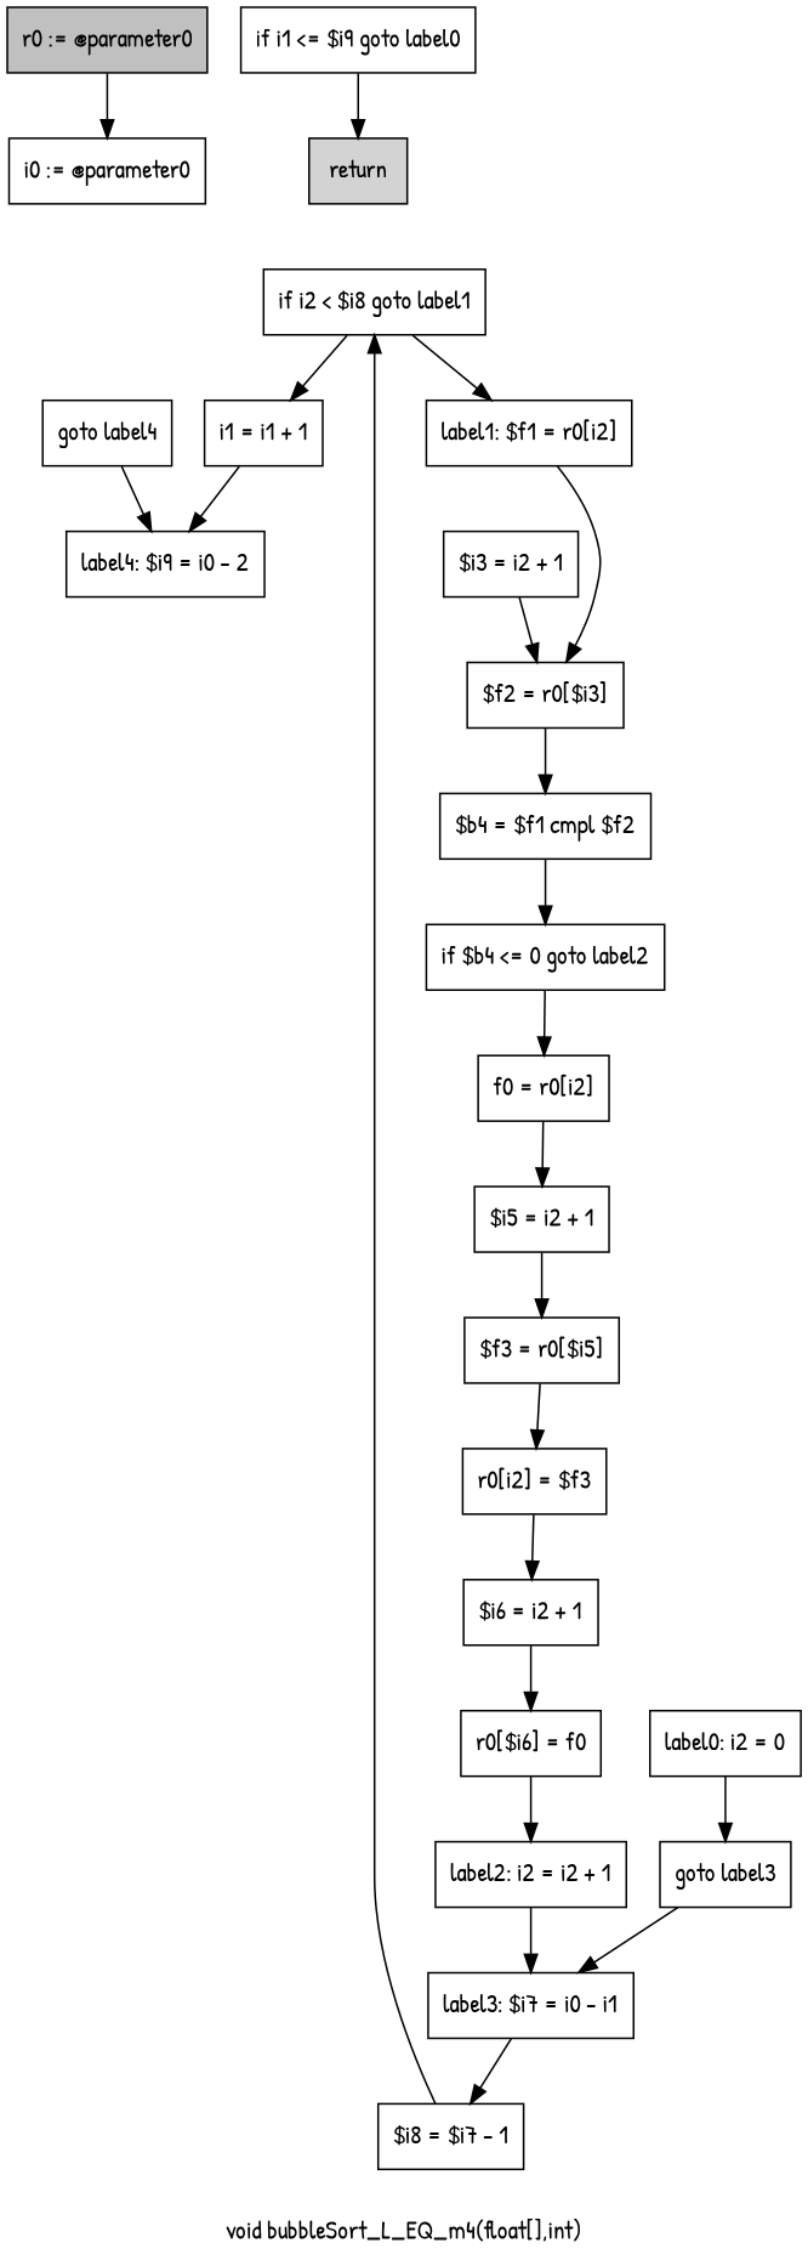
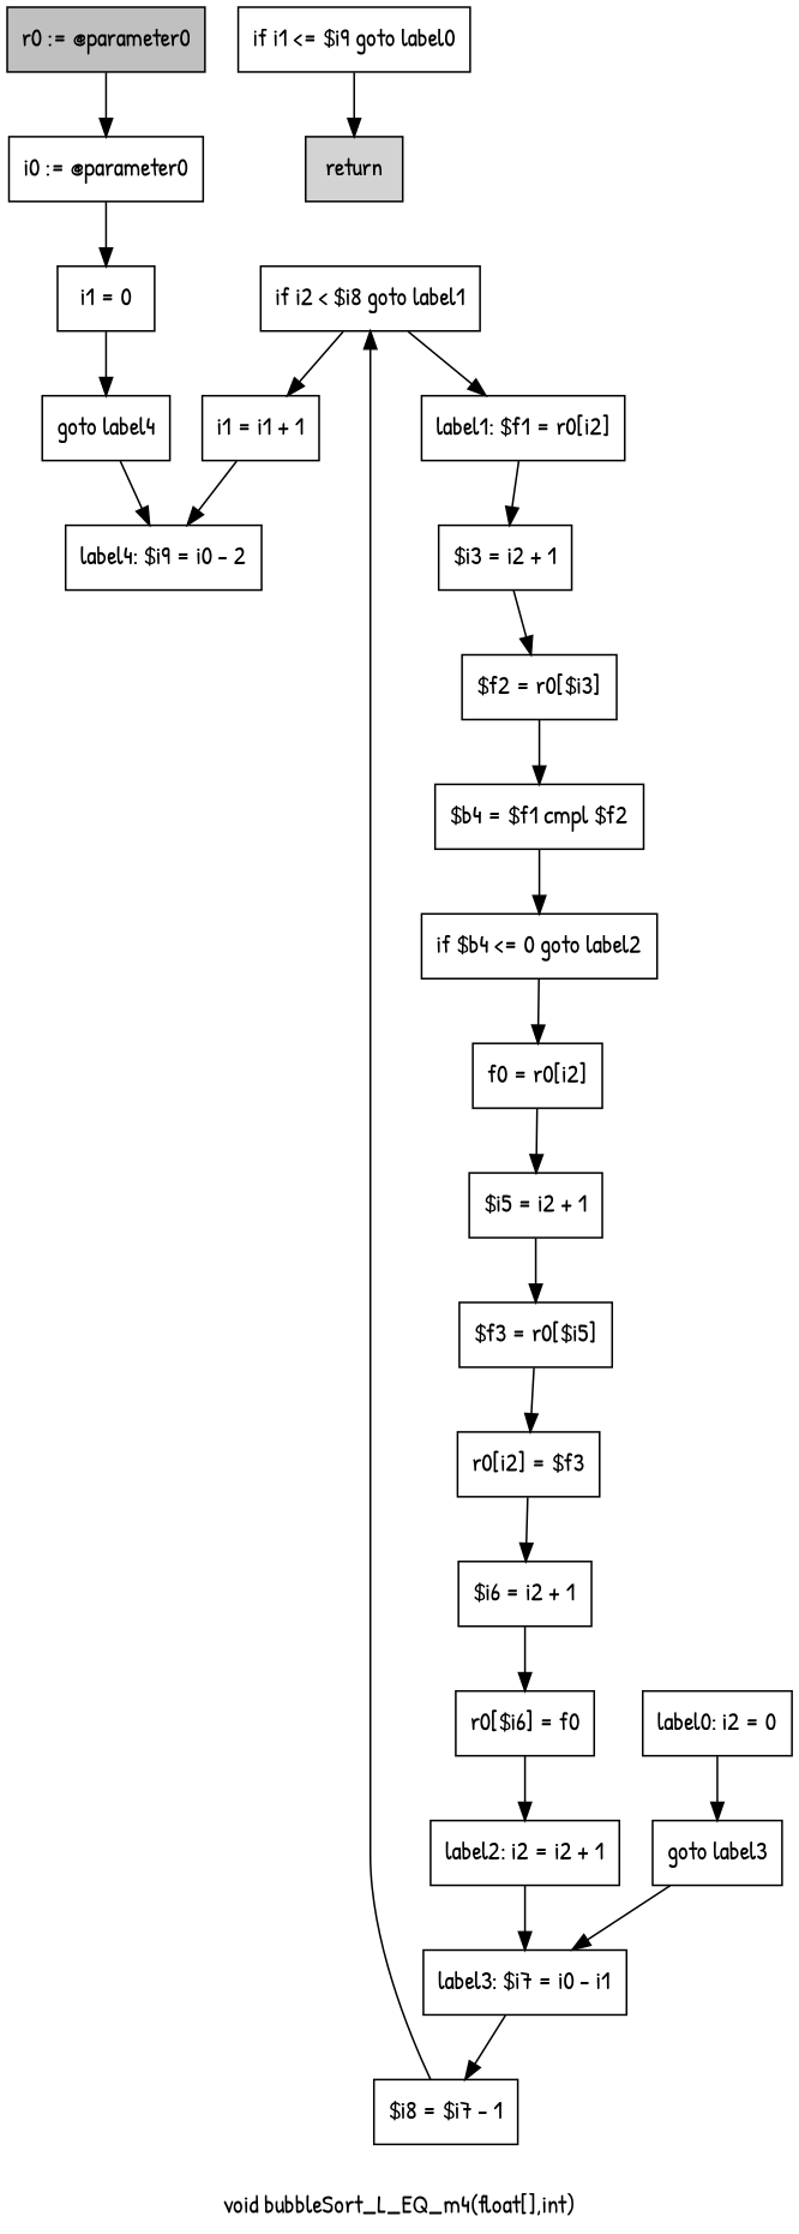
  digraph {
    fontname="Patrick Hand"
    label="void bubbleSort_L_EQ_m4(float[],int)"
    node [fontname="Patrick Hand" shape=box]
    edge [fontname="Patrick Hand"]
    n1 [fillcolor=gray label="r0 := @parameter0" style=filled]
    n2 [label="i0 := @parameter0"]
+   n3 [label="i1 = 0"]
    n4 [label="goto label4"]
    n5 [label="label4: $i9 = i0 - 2"]
    n6 [label="if i1 <= $i9 goto label0"]
    n7 [fillcolor=lightgray label=return style=filled]
    n8 [label="label0: i2 = 0"]
    n9 [label="goto label3"]
    n10 [label="label3: $i7 = i0 - i1"]
    n11 [label="$i8 = $i7 - 1"]
    n12 [label="if i2 < $i8 goto label1"]
    n13 [label="label1: $f1 = r0[i2]"]
    n14 [label="$i3 = i2 + 1"]
    n15 [label="$f2 = r0[$i3]"]
    n16 [label="$b4 = $f1 cmpl $f2"]
    n17 [label="if $b4 <= 0 goto label2"]
    n18 [label="f0 = r0[i2]"]
    n19 [label="$i5 = i2 + 1"]
    n20 [label="label2: i2 = i2 + 1"]
    n21 [label="$f3 = r0[$i5]"]
    n22 [label="r0[i2] = $f3"]
    n23 [label="$i6 = i2 + 1"]
    n24 [label="r0[$i6] = f0"]
    n25 [label="i1 = i1 + 1"]
    n1 -> n2
+   n2 -> n3
+   n3 -> n4
    n4 -> n5
    n6 -> n7
    n8 -> n9
    n9 -> n10
    n10 -> n11
    n11 -> n12
    n12 -> n13
    n12 -> n25
-   n13 -> n15
+   n13 -> n14
    n14 -> n15
    n15 -> n16
    n16 -> n17
    n17 -> n18
    n18 -> n19
    n19 -> n21
    n20 -> n10
    n21 -> n22
    n22 -> n23
    n23 -> n24
    n24 -> n20
    n25 -> n5
  }
